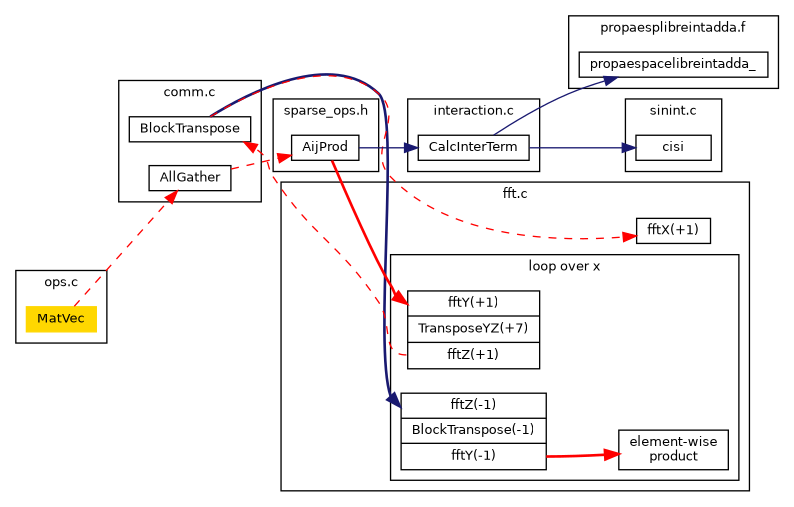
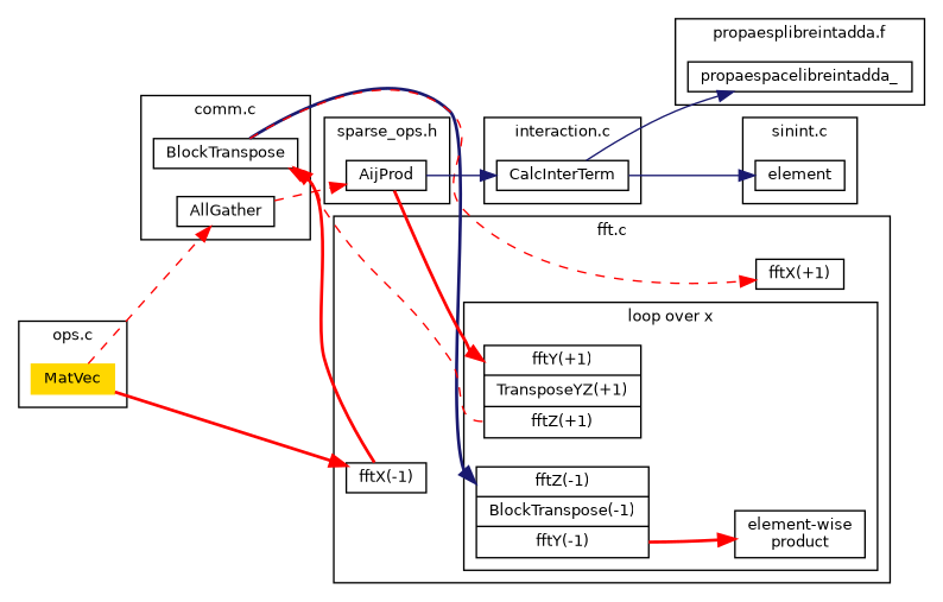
  digraph {
    fontname=Helvetica
    fontsize=10
    rankdir=LR
    ranksep=.35
    node [fontname=Helvetica fontsize=10 shape=box]
    edge [color=red style=bold]
    MatVec [color=gold height=0.2 style=filled width=0.4]
    BlockTranspose [height=0.2 width=0.4]
    AllGather [height=0.2 width=0.4]
    n4 [height=0.2 label="<0> fftZ(-1)|BlockTranspose(-1)|<1> fftY(-1)" shape=record width=0.4]
-   n5 [height=0.2 label="<0> fftY(+1)|TransposeYZ(+7)|<1> fftZ(+1)" shape=record width=0.4]
+   n5 [height=0.2 label="<0> fftY(+1)|TransposeYZ(+1)|<1> fftZ(+1)" shape=record width=0.4]
    n6 [height=0.2 label="element-wise\nproduct" width=0.4]
+   "fftX(-1)" [height=0.2 width=0.4]
    "fftX(+1)" [height=0.2 width=0.4]
    AijProd [height=0.2 width=0.4]
-   cisi [height=0.2 width=0.4]
+   cisi [height=0.2 width=0.4 label=element]
    propaespacelibreintadda_ [height=0.2 width=0.4]
    CalcInterTerm [height=0.2 width=0.4]
    subgraph cluster_1 {
      label="ops.c"
      MatVec
    }
    subgraph cluster_2 {
      label="comm.c"
      BlockTranspose
      AllGather
    }
    subgraph cluster_3 {
      label="fft.c"
+     "fftX(-1)"
      "fftX(+1)"
      subgraph cluster_4 {
        label="loop over x"
        n4
        n5
        n6
      }
    }
    subgraph cluster_5 {
      label="sparse_ops.h"
      AijProd
    }
    subgraph cluster_6 {
      label="sinint.c"
      cisi
    }
    subgraph cluster_7 {
      label="propaesplibreintadda.f"
      propaespacelibreintadda_
    }
    subgraph cluster_8 {
      label="interaction.c"
      CalcInterTerm
    }
    MatVec -> AllGather [style=dashed]
+   MatVec -> "fftX(-1)"
    BlockTranspose -> n4 [color=midnightblue constraint=false headport=0]
    BlockTranspose -> "fftX(+1)" [constraint=false style=dashed]
    AllGather -> AijProd [style=dashed]
    n4 -> n6 [tailport=1]
    n5 -> BlockTranspose [constraint=false style=dashed tailport=1]
    n5 -> "fftX(+1)" [color=midnightblue style=invis]
+   "fftX(-1)" -> BlockTranspose [constraint=false]
+   "fftX(-1)" -> n4 [color=midnightblue style=invis]
    AijProd -> n5 [headport=0]
    AijProd -> CalcInterTerm [color=midnightblue style=""]
    CalcInterTerm -> cisi [color=midnightblue style=""]
    CalcInterTerm -> propaespacelibreintadda_ [color=midnightblue style=""]
  }
